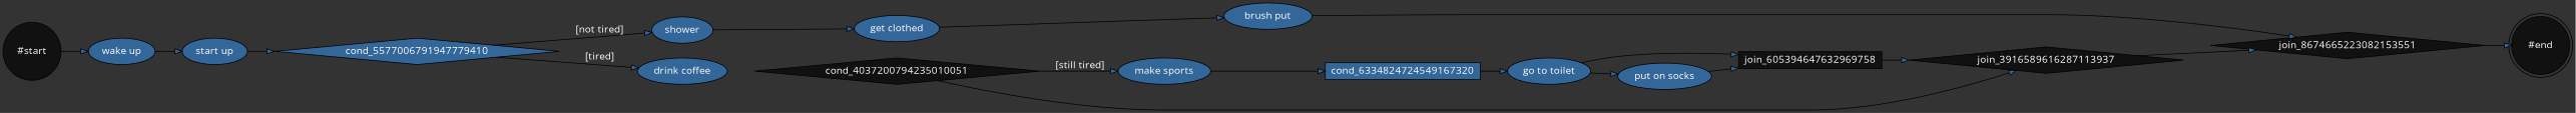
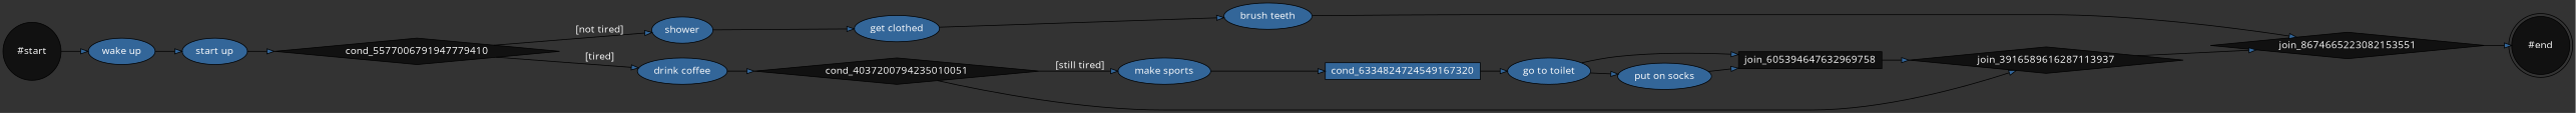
  digraph {
    bgcolor="#333333"
    fontname="Open Sans"
    rankdir=LR
    node [fillcolor="#336699" fontcolor=white fontname="Open Sans" shape=oval style=filled]
    edge [fillcolor="#336699" fontcolor=white fontname="Open Sans" shape=oval style=filled]
    shower
    "get clothed"
-   "brush teeth" [label="brush put"]
+   "brush teeth"
    join_8674665223082153551 [fillcolor="#111111" shape=diamond]
    "#end" [fillcolor="#111111" height=0.3 shape=doublecircle]
    cond_6334824724549167320 [height=0.1 shape=rectangle width=2]
    "go to toilet"
    "make sports"
    join_605394647632969758 [fillcolor="#111111" height=0.1 shape=rectangle width=2]
    "put on socks"
    join_3916589616287113937 [fillcolor="#111111" shape=diamond]
-   cond_5577006791947779410 [shape=diamond]
+   cond_5577006791947779410 [fillcolor="#111111" shape=diamond]
    "drink coffee"
    n14 [label="start up"]
    cond_4037200794235010051 [fillcolor="#111111" shape=diamond]
    "#start" [fillcolor="#111111" height=0.3 shape=circle]
    "wake up"
    shower -> "get clothed"
    "get clothed" -> "brush teeth"
    "brush teeth" -> join_8674665223082153551
    join_8674665223082153551 -> "#end"
    cond_6334824724549167320 -> "go to toilet"
    "go to toilet" -> join_605394647632969758
    "go to toilet" -> "put on socks"
    "make sports" -> cond_6334824724549167320
    join_605394647632969758 -> join_3916589616287113937
    "put on socks" -> join_605394647632969758
    join_3916589616287113937 -> join_8674665223082153551
    cond_5577006791947779410 -> shower [label=" [not tired]"]
    cond_5577006791947779410 -> "drink coffee" [label=" [tired]"]
+   "drink coffee" -> cond_4037200794235010051
    n14 -> cond_5577006791947779410
    cond_4037200794235010051 -> "make sports" [label=" [still tired]"]
    cond_4037200794235010051 -> join_3916589616287113937
    "#start" -> "wake up"
    "wake up" -> n14
  }
